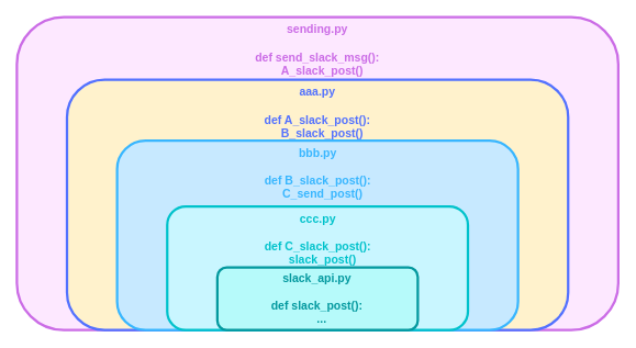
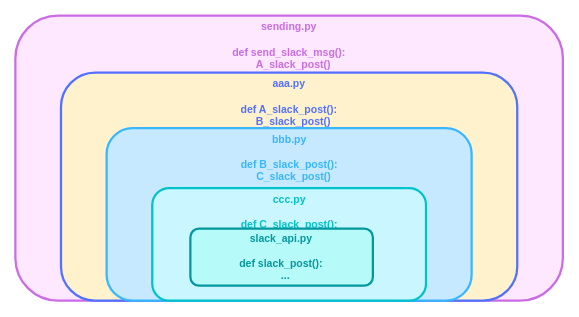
  <mxCell id="0" />
  <mxCell id="1" parent="0" />
  <mxCell id="2" value="&lt;div style=&quot;font-size: 14px&quot;&gt;&lt;b&gt;&lt;font style=&quot;font-size: 14px&quot;&gt;sending.py&lt;/font&gt;&lt;/b&gt;&lt;/div&gt;&lt;div style=&quot;font-size: 14px&quot;&gt;&lt;b&gt;&lt;font style=&quot;font-size: 14px&quot;&gt;&lt;br&gt;&lt;/font&gt;&lt;/b&gt;&lt;/div&gt;&lt;div style=&quot;font-size: 14px&quot;&gt;&lt;span&gt;&lt;font style=&quot;font-size: 14px&quot;&gt;&lt;b&gt;def send_slack_msg():&lt;/b&gt;&lt;/font&gt;&lt;/span&gt;&lt;/div&gt;&lt;div style=&quot;font-size: 14px&quot;&gt;&lt;b&gt;&lt;font style=&quot;font-size: 14px&quot;&gt;&amp;nbsp; &amp;nbsp;A_slack_post()&lt;/font&gt;&lt;/b&gt;&lt;/div&gt;" style="rounded=1;whiteSpace=wrap;html=1;strokeColor=#cb6ce6;fillColor=#FDE8FF;align=center;verticalAlign=top;fontColor=#cb6ce6;strokeWidth=3;" vertex="1" parent="1"><mxGeometry x="20" y="20" width="730.0" height="380" as="geometry" /></mxCell>
  <mxCell id="3" value="&lt;div style=&quot;font-size: 14px&quot;&gt;&lt;b&gt;&lt;font style=&quot;font-size: 14px&quot;&gt;aaa.py&lt;/font&gt;&lt;/b&gt;&lt;/div&gt;&lt;div style=&quot;font-size: 14px&quot;&gt;&lt;b&gt;&lt;font style=&quot;font-size: 14px&quot;&gt;&lt;br&gt;&lt;/font&gt;&lt;/b&gt;&lt;/div&gt;&lt;div style=&quot;font-size: 14px&quot;&gt;&lt;span&gt;&lt;b&gt;&lt;font style=&quot;font-size: 14px&quot;&gt;def A_slack_post():&lt;/font&gt;&lt;/b&gt;&lt;/span&gt;&lt;/div&gt;&lt;div style=&quot;font-size: 14px&quot;&gt;&lt;b&gt;&lt;font style=&quot;font-size: 14px&quot;&gt;&amp;nbsp; &amp;nbsp;B_slack_post()&lt;/font&gt;&lt;/b&gt;&lt;/div&gt;" style="rounded=1;whiteSpace=wrap;html=1;strokeColor=#5271ff;fillColor=#fff2cc;align=center;verticalAlign=top;fontColor=#5271ff;strokeWidth=3;" vertex="1" parent="1"><mxGeometry x="80.833" y="96" width="608.333" height="304" as="geometry" /></mxCell>
- <mxCell id="4" value="&lt;div style=&quot;font-size: 14px&quot;&gt;&lt;b&gt;&lt;font style=&quot;font-size: 14px&quot;&gt;bbb.py&lt;/font&gt;&lt;/b&gt;&lt;/div&gt;&lt;div style=&quot;font-size: 14px&quot;&gt;&lt;b&gt;&lt;font style=&quot;font-size: 14px&quot;&gt;&lt;br&gt;&lt;/font&gt;&lt;/b&gt;&lt;/div&gt;&lt;div style=&quot;font-size: 14px&quot;&gt;&lt;span&gt;&lt;b&gt;&lt;font style=&quot;font-size: 14px&quot;&gt;def B_slack_post():&lt;/font&gt;&lt;/b&gt;&lt;/span&gt;&lt;/div&gt;&lt;div style=&quot;font-size: 14px&quot;&gt;&lt;b&gt;&lt;font style=&quot;font-size: 14px&quot;&gt;&amp;nbsp; &amp;nbsp;C_send_post()&lt;/font&gt;&lt;/b&gt;&lt;/div&gt;" style="rounded=1;whiteSpace=wrap;html=1;strokeColor=#38b6ff;fillColor=#C7E9FF;align=center;verticalAlign=top;fontColor=#38b6ff;strokeWidth=3;" vertex="1" parent="1"><mxGeometry x="141.67" y="170" width="486.67" height="230" as="geometry" /></mxCell>
+ <mxCell id="4" value="&lt;div style=&quot;font-size: 14px&quot;&gt;&lt;b&gt;&lt;font style=&quot;font-size: 14px&quot;&gt;bbb.py&lt;/font&gt;&lt;/b&gt;&lt;/div&gt;&lt;div style=&quot;font-size: 14px&quot;&gt;&lt;b&gt;&lt;font style=&quot;font-size: 14px&quot;&gt;&lt;br&gt;&lt;/font&gt;&lt;/b&gt;&lt;/div&gt;&lt;div style=&quot;font-size: 14px&quot;&gt;&lt;span&gt;&lt;b&gt;&lt;font style=&quot;font-size: 14px&quot;&gt;def B_slack_post():&lt;/font&gt;&lt;/b&gt;&lt;/span&gt;&lt;/div&gt;&lt;div style=&quot;font-size: 14px&quot;&gt;&lt;b&gt;&lt;font style=&quot;font-size: 14px&quot;&gt;&amp;nbsp; &amp;nbsp;C_slack_post()&lt;/font&gt;&lt;/b&gt;&lt;/div&gt;" style="rounded=1;whiteSpace=wrap;html=1;strokeColor=#38b6ff;fillColor=#C7E9FF;align=center;verticalAlign=top;fontColor=#38b6ff;strokeWidth=3;" vertex="1" parent="1"><mxGeometry x="141.67" y="170" width="486.67" height="230" as="geometry" /></mxCell>
  <mxCell id="5" value="&lt;div style=&quot;font-size: 14px&quot;&gt;&lt;b&gt;&lt;font style=&quot;font-size: 14px&quot;&gt;ccc.py&lt;/font&gt;&lt;/b&gt;&lt;/div&gt;&lt;div style=&quot;font-size: 14px&quot;&gt;&lt;b&gt;&lt;font style=&quot;font-size: 14px&quot;&gt;&lt;br&gt;&lt;/font&gt;&lt;/b&gt;&lt;/div&gt;&lt;div style=&quot;font-size: 14px&quot;&gt;&lt;span&gt;&lt;b&gt;&lt;font style=&quot;font-size: 14px&quot;&gt;def C_slack_post():&lt;/font&gt;&lt;/b&gt;&lt;/span&gt;&lt;/div&gt;&lt;div style=&quot;font-size: 14px&quot;&gt;&lt;b&gt;&lt;font style=&quot;font-size: 14px&quot;&gt;&amp;nbsp; &amp;nbsp;slack_post()&lt;/font&gt;&lt;/b&gt;&lt;/div&gt;" style="rounded=1;whiteSpace=wrap;html=1;strokeColor=#00c2cb;fillColor=#C9F6FF;align=center;verticalAlign=top;fontColor=#00c2cb;strokeWidth=3;" vertex="1" parent="1"><mxGeometry x="202.5" y="250" width="365" height="150" as="geometry" /></mxCell>
- <mxCell id="6" value="&lt;div style=&quot;font-size: 14px&quot;&gt;&lt;b&gt;&lt;font color=&quot;#03989e&quot; style=&quot;font-size: 14px&quot;&gt;slack_api.py&lt;/font&gt;&lt;/b&gt;&lt;/div&gt;&lt;div style=&quot;font-size: 14px&quot;&gt;&lt;b&gt;&lt;font color=&quot;#03989e&quot; style=&quot;font-size: 14px&quot;&gt;&lt;br&gt;&lt;/font&gt;&lt;/b&gt;&lt;/div&gt;&lt;div style=&quot;font-size: 14px&quot;&gt;&lt;span&gt;&lt;b&gt;&lt;font color=&quot;#03989e&quot; style=&quot;font-size: 14px&quot;&gt;def slack_post():&lt;/font&gt;&lt;/b&gt;&lt;/span&gt;&lt;/div&gt;&lt;div style=&quot;font-size: 14px&quot;&gt;&lt;b&gt;&lt;font color=&quot;#03989e&quot; style=&quot;font-size: 14px&quot;&gt;&amp;nbsp; &amp;nbsp;...&lt;/font&gt;&lt;/b&gt;&lt;/div&gt;" style="rounded=1;whiteSpace=wrap;html=1;strokeColor=#03989E;align=center;verticalAlign=middle;fillColor=#B6FAFA;strokeWidth=3;" vertex="1" parent="1"><mxGeometry x="263.333" y="324" width="243.333" height="76" as="geometry" /></mxCell>
+ <mxCell id="6" value="&lt;div style=&quot;font-size: 14px&quot;&gt;&lt;b&gt;&lt;font color=&quot;#03989e&quot; style=&quot;font-size: 14px&quot;&gt;slack_api.py&lt;/font&gt;&lt;/b&gt;&lt;/div&gt;&lt;div style=&quot;font-size: 14px&quot;&gt;&lt;b&gt;&lt;font color=&quot;#03989e&quot; style=&quot;font-size: 14px&quot;&gt;&lt;br&gt;&lt;/font&gt;&lt;/b&gt;&lt;/div&gt;&lt;div style=&quot;font-size: 14px&quot;&gt;&lt;span&gt;&lt;b&gt;&lt;font color=&quot;#03989e&quot; style=&quot;font-size: 14px&quot;&gt;def slack_post():&lt;/font&gt;&lt;/b&gt;&lt;/span&gt;&lt;/div&gt;&lt;div style=&quot;font-size: 14px&quot;&gt;&lt;b&gt;&lt;font color=&quot;#03989e&quot; style=&quot;font-size: 14px&quot;&gt;&amp;nbsp; &amp;nbsp;...&lt;/font&gt;&lt;/b&gt;&lt;/div&gt;" style="rounded=1;whiteSpace=wrap;html=1;strokeColor=#03989E;align=center;verticalAlign=middle;fillColor=#B6FAFA;strokeWidth=3;" vertex="1" parent="1"><mxGeometry x="253.333" y="304" width="243.333" height="76" as="geometry" /></mxCell>
